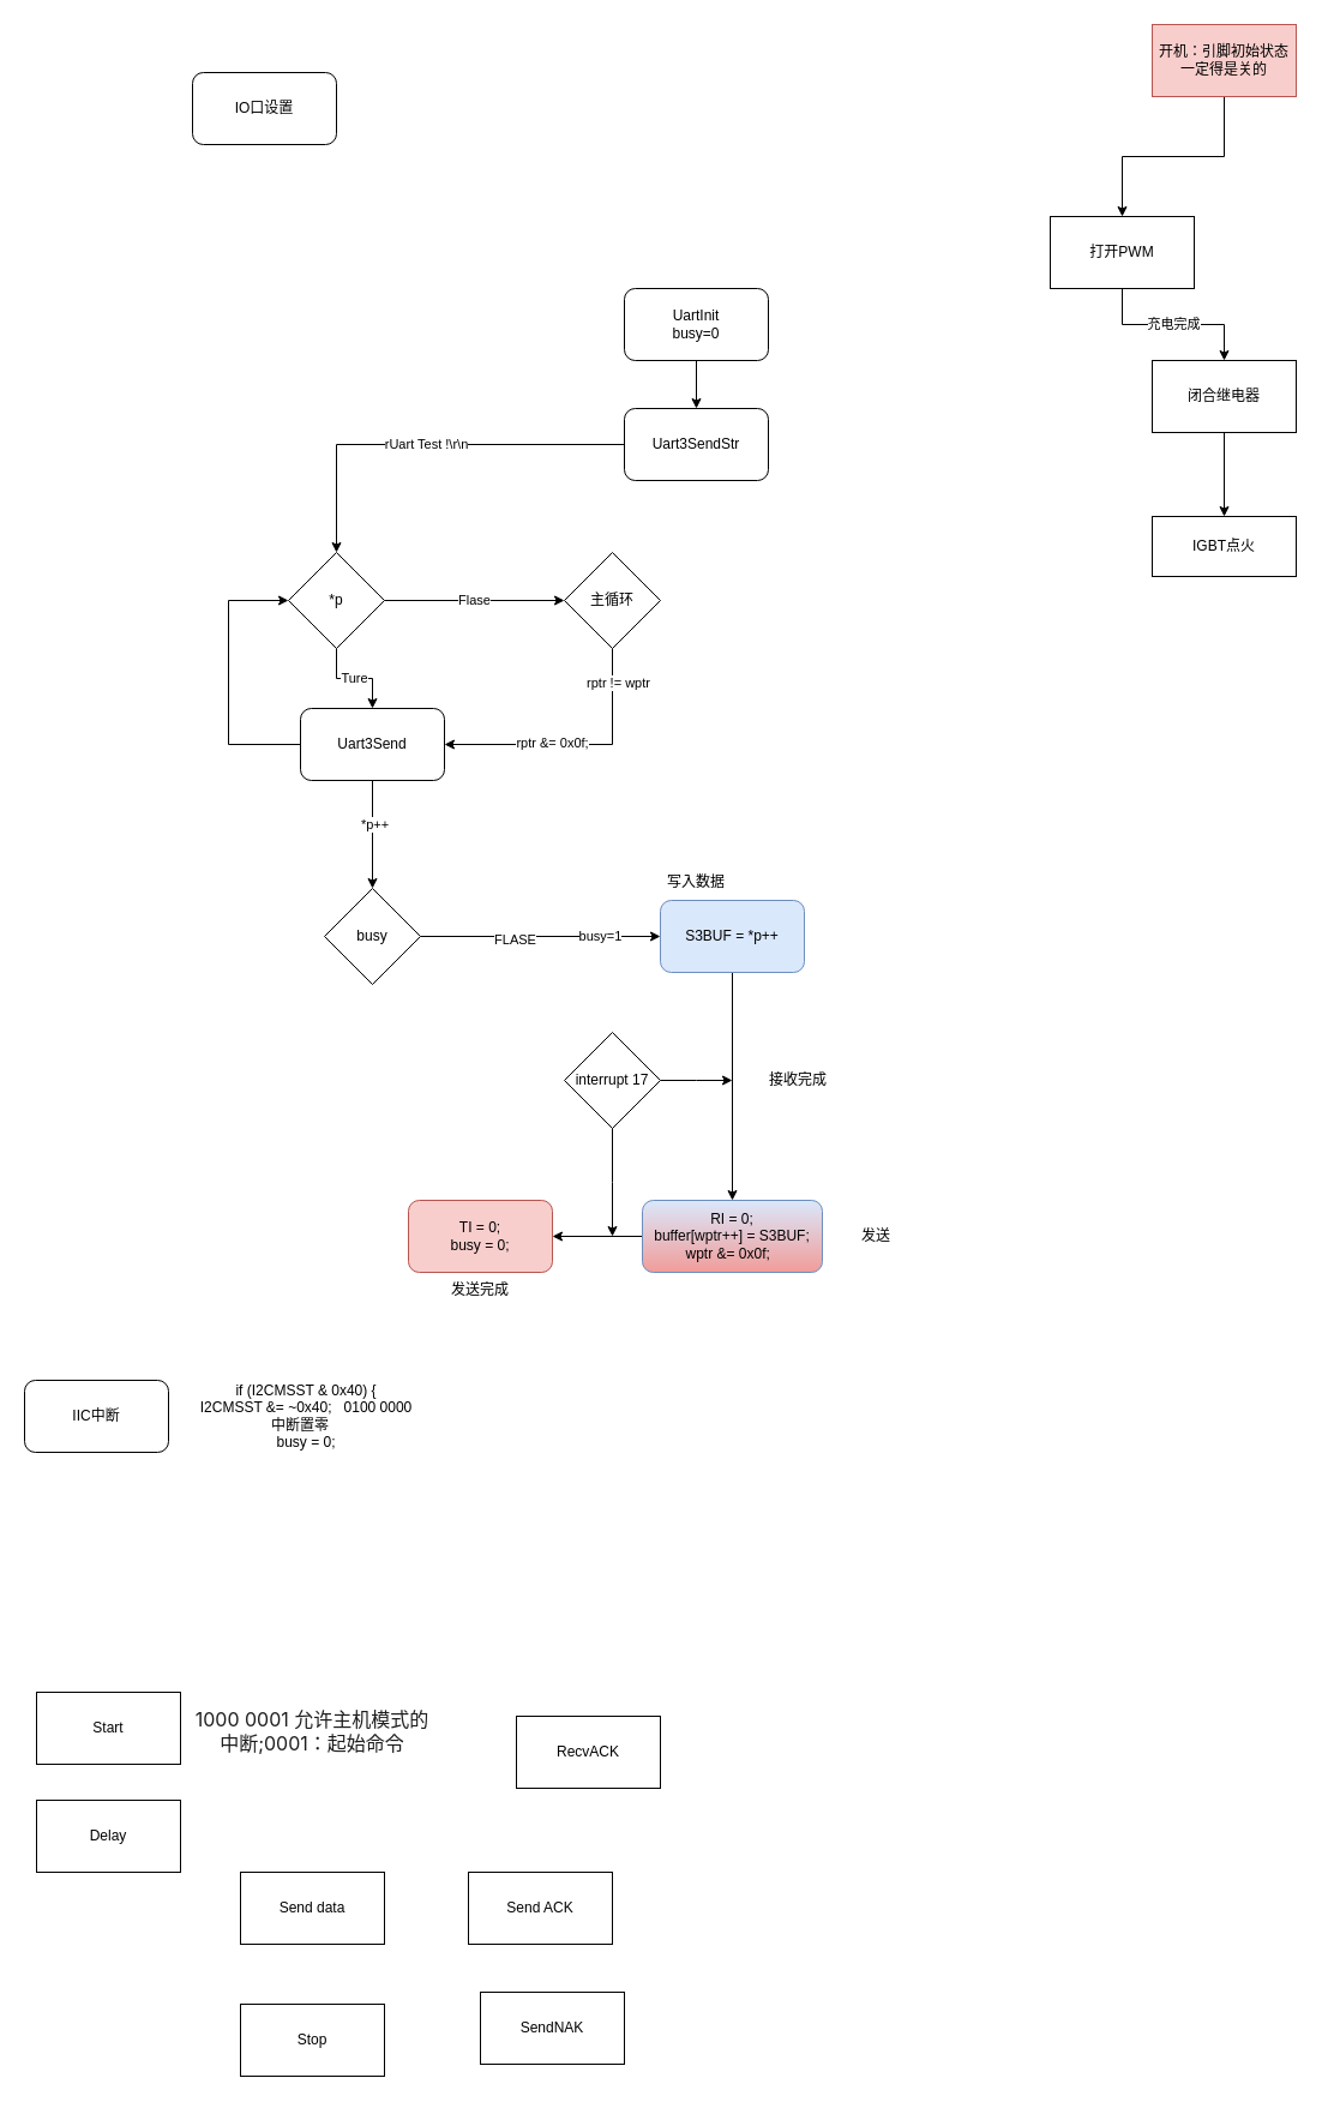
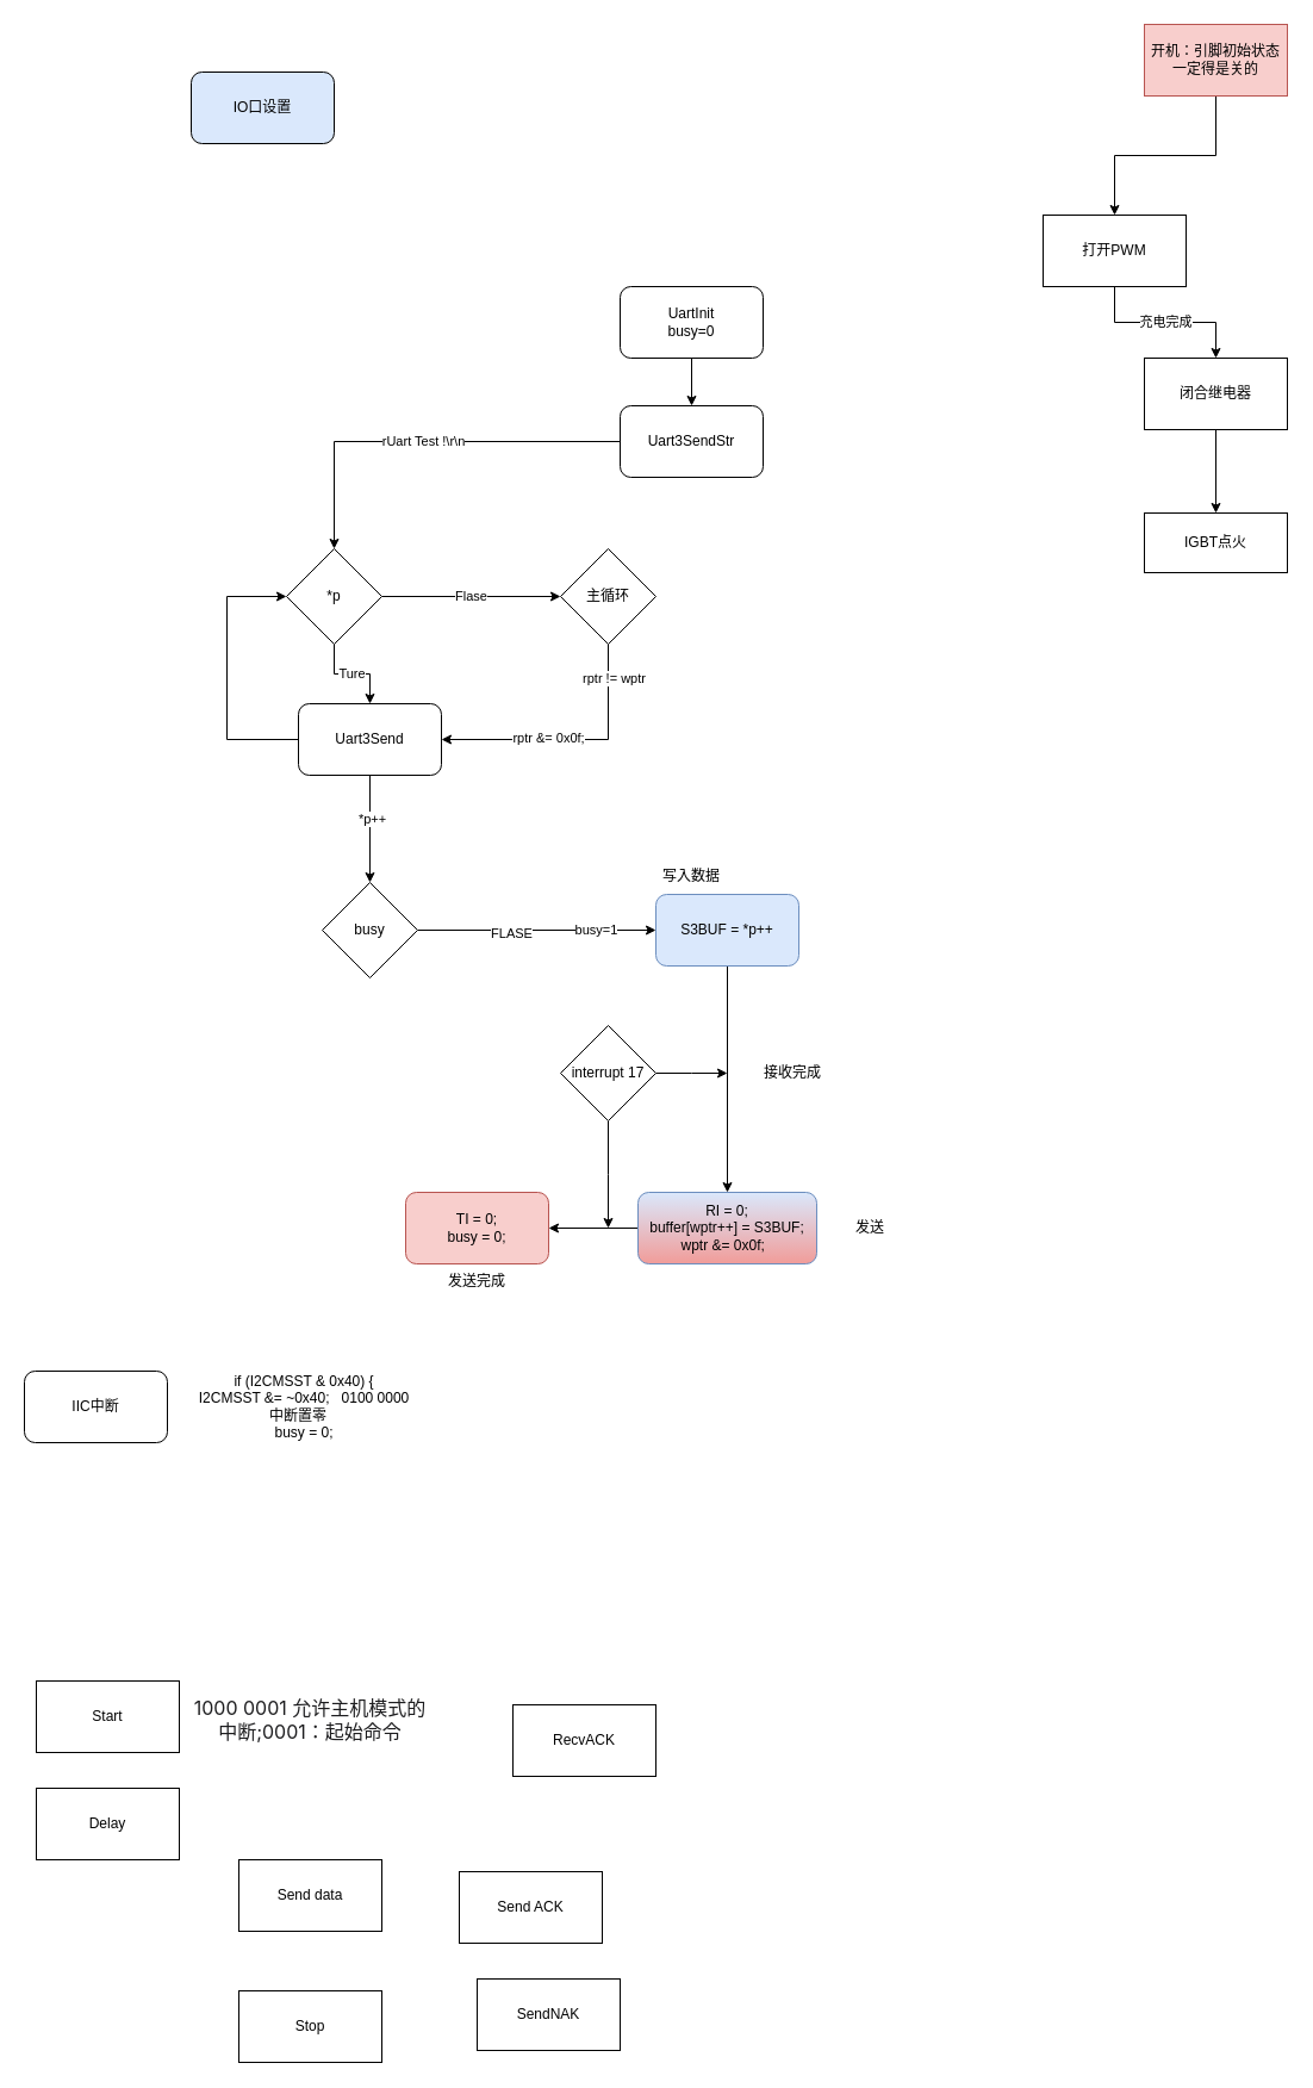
  <mxCell id="0" />
  <mxCell id="1" parent="0" />
- <mxCell id="2" value="IO口设置" style="rounded=1;whiteSpace=wrap;html=1;" parent="1" vertex="1"><mxGeometry x="160" y="60" width="120" height="60" as="geometry" /></mxCell>
+ <mxCell id="2" value="IO口设置" style="rounded=1;whiteSpace=wrap;html=1;fillColor=#dae8fc;" parent="1" vertex="1"><mxGeometry x="160" y="60" width="120" height="60" as="geometry" /></mxCell>
  <mxCell id="3" style="edgeStyle=orthogonalEdgeStyle;rounded=0;orthogonalLoop=1;jettySize=auto;html=1;entryX=0.5;entryY=0;entryDx=0;entryDy=0;labelBorderColor=none;" parent="1" source="4" target="6" edge="1"><mxGeometry relative="1" as="geometry" /></mxCell>
  <mxCell id="4" value="UartInit&lt;br&gt;busy=0" style="rounded=1;whiteSpace=wrap;html=1;" parent="1" vertex="1"><mxGeometry x="520" y="240" width="120" height="60" as="geometry" /></mxCell>
  <mxCell id="5" value="rUart Test !\r\n" style="edgeStyle=orthogonalEdgeStyle;rounded=0;orthogonalLoop=1;jettySize=auto;html=1;entryX=0.5;entryY=0;entryDx=0;entryDy=0;labelBorderColor=none;" parent="1" source="6" target="13" edge="1"><mxGeometry relative="1" as="geometry" /></mxCell>
  <mxCell id="6" value="Uart3SendStr" style="rounded=1;whiteSpace=wrap;html=1;" parent="1" vertex="1"><mxGeometry x="520" y="340" width="120" height="60" as="geometry" /></mxCell>
  <mxCell id="7" style="edgeStyle=orthogonalEdgeStyle;rounded=0;orthogonalLoop=1;jettySize=auto;html=1;labelBorderColor=none;entryX=0;entryY=0.5;entryDx=0;entryDy=0;" parent="1" source="10" target="13" edge="1"><mxGeometry relative="1" as="geometry"><mxPoint x="190" y="520" as="targetPoint" /><Array as="points"><mxPoint x="190" y="620" /><mxPoint x="190" y="500" /></Array></mxGeometry></mxCell>
  <mxCell id="8" style="edgeStyle=orthogonalEdgeStyle;rounded=0;orthogonalLoop=1;jettySize=auto;html=1;entryX=0.5;entryY=0;entryDx=0;entryDy=0;labelBorderColor=none;" parent="1" source="10" target="16" edge="1"><mxGeometry relative="1" as="geometry" /></mxCell>
  <mxCell id="9" value="*p++" style="edgeLabel;html=1;align=center;verticalAlign=middle;resizable=0;points=[];" parent="8" vertex="1" connectable="0"><mxGeometry x="-0.194" y="1" relative="1" as="geometry"><mxPoint as="offset" /></mxGeometry></mxCell>
  <mxCell id="10" value="Uart3Send" style="rounded=1;whiteSpace=wrap;html=1;" parent="1" vertex="1"><mxGeometry x="250" y="590" width="120" height="60" as="geometry" /></mxCell>
  <mxCell id="11" value="Ture" style="edgeStyle=orthogonalEdgeStyle;rounded=0;orthogonalLoop=1;jettySize=auto;html=1;entryX=0.5;entryY=0;entryDx=0;entryDy=0;labelBorderColor=none;" parent="1" source="13" target="10" edge="1"><mxGeometry relative="1" as="geometry" /></mxCell>
  <mxCell id="12" value="Flase" style="edgeStyle=orthogonalEdgeStyle;rounded=0;orthogonalLoop=1;jettySize=auto;html=1;labelBorderColor=none;" parent="1" source="13" edge="1"><mxGeometry relative="1" as="geometry"><mxPoint x="470" y="500" as="targetPoint" /></mxGeometry></mxCell>
  <mxCell id="13" value="*p" style="rhombus;whiteSpace=wrap;html=1;" parent="1" vertex="1"><mxGeometry x="240" y="460" width="80" height="80" as="geometry" /></mxCell>
  <mxCell id="14" value="busy=1" style="edgeStyle=orthogonalEdgeStyle;rounded=0;orthogonalLoop=1;jettySize=auto;html=1;labelBorderColor=none;entryX=0;entryY=0.5;entryDx=0;entryDy=0;" parent="1" source="16" target="18" edge="1"><mxGeometry x="0.5" relative="1" as="geometry"><mxPoint x="490" y="780" as="targetPoint" /><mxPoint as="offset" /></mxGeometry></mxCell>
  <mxCell id="15" value="FLASE" style="edgeLabel;html=1;align=center;verticalAlign=middle;resizable=0;points=[];" parent="14" vertex="1" connectable="0"><mxGeometry x="-0.222" y="-2" relative="1" as="geometry"><mxPoint as="offset" /></mxGeometry></mxCell>
  <mxCell id="16" value="busy" style="rhombus;whiteSpace=wrap;html=1;" parent="1" vertex="1"><mxGeometry x="270" y="740" width="80" height="80" as="geometry" /></mxCell>
  <mxCell id="17" style="edgeStyle=orthogonalEdgeStyle;rounded=0;orthogonalLoop=1;jettySize=auto;html=1;labelBorderColor=none;" parent="1" source="18" target="24" edge="1"><mxGeometry relative="1" as="geometry" /></mxCell>
  <mxCell id="18" value="S3BUF = *p++" style="rounded=1;whiteSpace=wrap;html=1;fillColor=#dae8fc;strokeColor=#6c8ebf;" parent="1" vertex="1"><mxGeometry x="550" y="750" width="120" height="60" as="geometry" /></mxCell>
  <mxCell id="19" style="edgeStyle=orthogonalEdgeStyle;rounded=0;orthogonalLoop=1;jettySize=auto;html=1;labelBorderColor=none;" parent="1" source="21" edge="1"><mxGeometry relative="1" as="geometry"><mxPoint x="610" y="900" as="targetPoint" /></mxGeometry></mxCell>
  <mxCell id="20" style="edgeStyle=orthogonalEdgeStyle;rounded=0;orthogonalLoop=1;jettySize=auto;html=1;labelBorderColor=none;" parent="1" source="21" edge="1"><mxGeometry relative="1" as="geometry"><mxPoint x="510" y="1030" as="targetPoint" /></mxGeometry></mxCell>
  <mxCell id="21" value="interrupt 17" style="rhombus;whiteSpace=wrap;html=1;" parent="1" vertex="1"><mxGeometry x="470" y="860" width="80" height="80" as="geometry" /></mxCell>
  <mxCell id="22" value="TI = 0;&lt;br&gt;busy = 0;" style="rounded=1;whiteSpace=wrap;html=1;fillColor=#f8cecc;strokeColor=#b85450;" parent="1" vertex="1"><mxGeometry x="340" y="1000" width="120" height="60" as="geometry" /></mxCell>
  <mxCell id="23" style="edgeStyle=orthogonalEdgeStyle;rounded=0;orthogonalLoop=1;jettySize=auto;html=1;labelBorderColor=none;" parent="1" source="24" target="22" edge="1"><mxGeometry relative="1" as="geometry" /></mxCell>
  <mxCell id="24" value="RI = 0;&lt;br&gt;buffer[wptr++] = S3BUF;&lt;br&gt;wptr &amp;amp;= 0x0f;&amp;nbsp;&amp;nbsp;" style="rounded=1;whiteSpace=wrap;html=1;fillColor=#dae8fc;strokeColor=#6c8ebf;gradientColor=#F19C99;gradientDirection=south;" parent="1" vertex="1"><mxGeometry x="535" y="1000" width="150" height="60" as="geometry" /></mxCell>
  <mxCell id="25" style="edgeStyle=orthogonalEdgeStyle;rounded=0;orthogonalLoop=1;jettySize=auto;html=1;labelBorderColor=none;" parent="1" source="28" target="10" edge="1"><mxGeometry relative="1" as="geometry"><mxPoint x="480" y="620" as="targetPoint" /><Array as="points"><mxPoint x="510" y="620" /></Array></mxGeometry></mxCell>
  <mxCell id="26" value="rptr != wptr" style="edgeLabel;html=1;align=center;verticalAlign=middle;resizable=0;points=[];" parent="25" vertex="1" connectable="0"><mxGeometry x="-0.746" y="4" relative="1" as="geometry"><mxPoint as="offset" /></mxGeometry></mxCell>
  <mxCell id="27" value="rptr &amp;amp;= 0x0f;" style="edgeLabel;html=1;align=center;verticalAlign=middle;resizable=0;points=[];" parent="25" vertex="1" connectable="0"><mxGeometry x="0.191" y="-2" relative="1" as="geometry"><mxPoint as="offset" /></mxGeometry></mxCell>
  <mxCell id="28" value="主循环" style="rhombus;whiteSpace=wrap;html=1;" parent="1" vertex="1"><mxGeometry x="470" y="460" width="80" height="80" as="geometry" /></mxCell>
  <mxCell id="29" value="写入数据" style="text;html=1;strokeColor=none;fillColor=none;align=center;verticalAlign=middle;whiteSpace=wrap;rounded=0;" parent="1" vertex="1"><mxGeometry x="550" y="720" width="60" height="30" as="geometry" /></mxCell>
  <mxCell id="30" value="接收完成" style="text;html=1;strokeColor=none;fillColor=none;align=center;verticalAlign=middle;whiteSpace=wrap;rounded=0;" parent="1" vertex="1"><mxGeometry x="600" y="885" width="130" height="30" as="geometry" /></mxCell>
  <mxCell id="31" value="发送完成" style="text;html=1;strokeColor=none;fillColor=none;align=center;verticalAlign=middle;whiteSpace=wrap;rounded=0;" parent="1" vertex="1"><mxGeometry x="370" y="1060" width="60" height="30" as="geometry" /></mxCell>
  <mxCell id="32" value="发送" style="text;html=1;strokeColor=none;fillColor=none;align=center;verticalAlign=middle;whiteSpace=wrap;rounded=0;" parent="1" vertex="1"><mxGeometry x="700" y="1015" width="60" height="30" as="geometry" /></mxCell>
  <mxCell id="33" value="充电完成" style="edgeStyle=orthogonalEdgeStyle;rounded=0;orthogonalLoop=1;jettySize=auto;html=1;entryX=0.5;entryY=0;entryDx=0;entryDy=0;" parent="1" source="34" target="36" edge="1"><mxGeometry relative="1" as="geometry" /></mxCell>
  <mxCell id="34" value="打开PWM" style="rounded=0;whiteSpace=wrap;html=1;" parent="1" vertex="1"><mxGeometry x="875" y="180" width="120" height="60" as="geometry" /></mxCell>
  <mxCell id="35" style="edgeStyle=orthogonalEdgeStyle;rounded=0;orthogonalLoop=1;jettySize=auto;html=1;entryX=0.5;entryY=0;entryDx=0;entryDy=0;" parent="1" source="36" target="37" edge="1"><mxGeometry relative="1" as="geometry" /></mxCell>
  <mxCell id="36" value="闭合继电器" style="rounded=0;whiteSpace=wrap;html=1;" parent="1" vertex="1"><mxGeometry x="960" y="300" width="120" height="60" as="geometry" /></mxCell>
  <mxCell id="37" value="IGBT点火" style="rounded=0;whiteSpace=wrap;html=1;" parent="1" vertex="1"><mxGeometry x="960" y="430" width="120" height="50" as="geometry" /></mxCell>
  <mxCell id="38" style="edgeStyle=orthogonalEdgeStyle;rounded=0;orthogonalLoop=1;jettySize=auto;html=1;entryX=0.5;entryY=0;entryDx=0;entryDy=0;" parent="1" source="39" target="34" edge="1"><mxGeometry relative="1" as="geometry" /></mxCell>
  <mxCell id="39" value="开机：引脚初始状态一定得是关的" style="rounded=0;whiteSpace=wrap;html=1;fillColor=#f8cecc;strokeColor=#b85450;" parent="1" vertex="1"><mxGeometry x="960" y="20" width="120" height="60" as="geometry" /></mxCell>
  <mxCell id="40" value="IIC中断" style="rounded=1;whiteSpace=wrap;html=1;" vertex="1" parent="1"><mxGeometry x="20" y="1150" width="120" height="60" as="geometry" /></mxCell>
  <mxCell id="41" value="Start" style="rounded=0;whiteSpace=wrap;html=1;" vertex="1" parent="1"><mxGeometry x="30" y="1410" width="120" height="60" as="geometry" /></mxCell>
  <mxCell id="42" value="Send data" style="rounded=0;whiteSpace=wrap;html=1;" vertex="1" parent="1"><mxGeometry x="200" y="1560" width="120" height="60" as="geometry" /></mxCell>
  <mxCell id="43" value="RecvACK" style="rounded=0;whiteSpace=wrap;html=1;" vertex="1" parent="1"><mxGeometry x="430" y="1430" width="120" height="60" as="geometry" /></mxCell>
- <mxCell id="44" value="Send ACK" style="rounded=0;whiteSpace=wrap;html=1;" vertex="1" parent="1"><mxGeometry x="390" y="1560" width="120" height="60" as="geometry" /></mxCell>
+ <mxCell id="44" value="Send ACK" style="rounded=0;whiteSpace=wrap;html=1;" vertex="1" parent="1"><mxGeometry x="385" y="1570" width="120" height="60" as="geometry" /></mxCell>
  <mxCell id="45" value="SendNAK" style="rounded=0;whiteSpace=wrap;html=1;" vertex="1" parent="1"><mxGeometry x="400" y="1660" width="120" height="60" as="geometry" /></mxCell>
  <mxCell id="46" value="Stop" style="rounded=0;whiteSpace=wrap;html=1;" vertex="1" parent="1"><mxGeometry x="200" y="1670" width="120" height="60" as="geometry" /></mxCell>
  <mxCell id="47" value="Delay" style="rounded=0;whiteSpace=wrap;html=1;" vertex="1" parent="1"><mxGeometry x="30" y="1500" width="120" height="60" as="geometry" /></mxCell>
  <mxCell id="48" value="&lt;span style=&quot;color: rgb(29, 29, 31); font-family: SourceSansPro, -apple-system, &amp;quot;PingFang SC&amp;quot;, &amp;quot;Apple Color Emoji&amp;quot;, BlinkMacSystemFont, Helvetica, Arial, &amp;quot;Segoe UI Emoji&amp;quot;, &amp;quot;Segoe UI Symbol&amp;quot;, &amp;quot;Microsoft YaHei&amp;quot;, 微软雅黑, 黑体, Heiti, sans-serif, SimSun, 宋体, serif; font-size: 16px; text-align: start; background-color: rgb(255, 255, 255);&quot;&gt;1000 0001 允许主机模式的中断;0001：起始命令&lt;/span&gt;" style="text;html=1;strokeColor=none;fillColor=none;align=center;verticalAlign=middle;whiteSpace=wrap;rounded=0;" vertex="1" parent="1"><mxGeometry x="160" y="1415" width="200" height="55" as="geometry" /></mxCell>
  <mxCell id="49" value="&lt;span style=&quot;background-color: initial;&quot;&gt;if (I2CMSST &amp;amp; 0x40) {&lt;/span&gt;&lt;br&gt;&lt;div&gt;I2CMSST &amp;amp;= ~0x40;&amp;nbsp; &amp;nbsp;0100 0000&lt;br&gt;中断置零&amp;nbsp; &amp;nbsp;&lt;/div&gt;&lt;div&gt;busy = 0;&lt;/div&gt;" style="text;html=1;strokeColor=none;fillColor=none;align=center;verticalAlign=middle;whiteSpace=wrap;rounded=0;" vertex="1" parent="1"><mxGeometry x="150" y="1150" width="210" height="60" as="geometry" /></mxCell>
